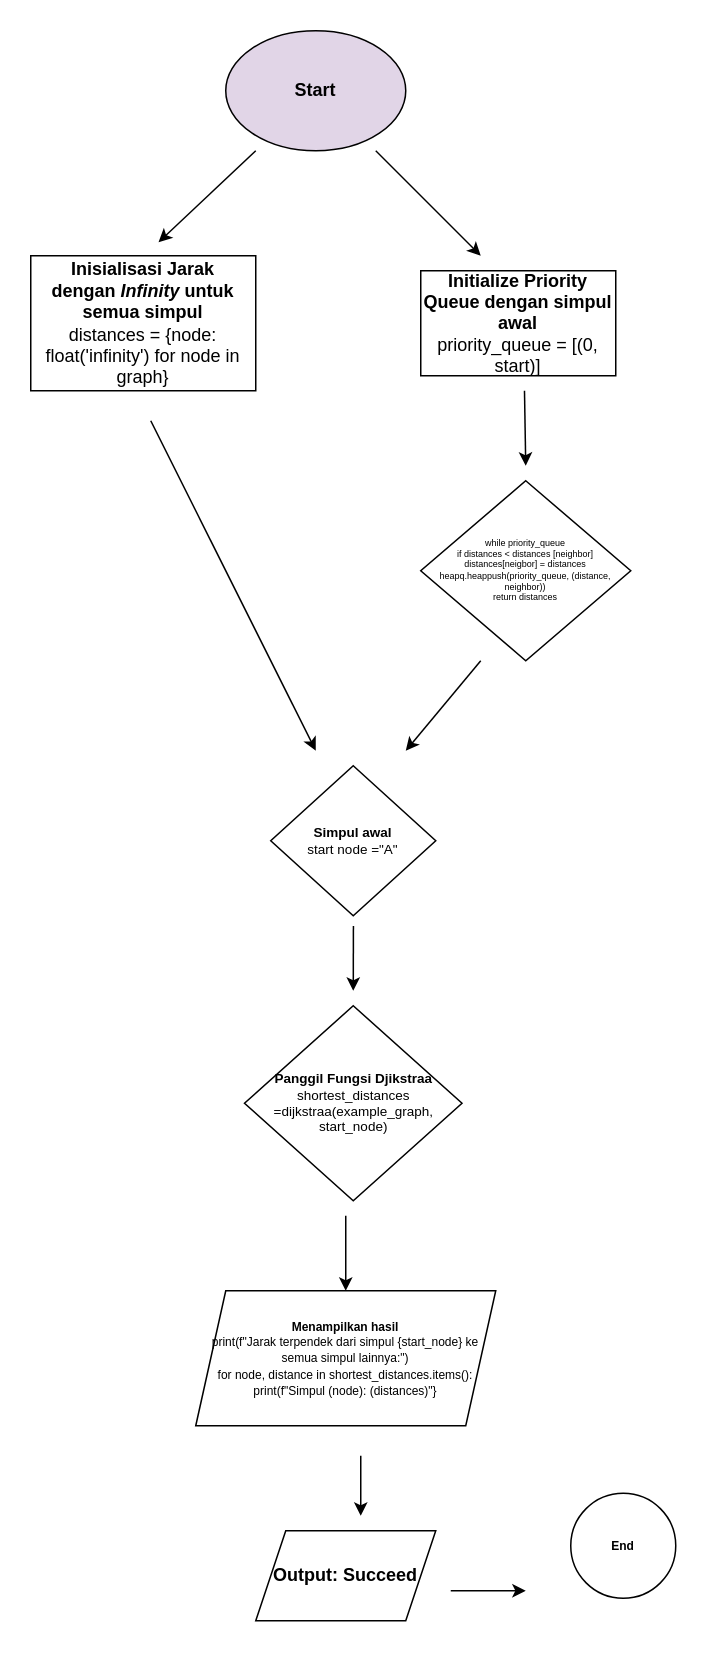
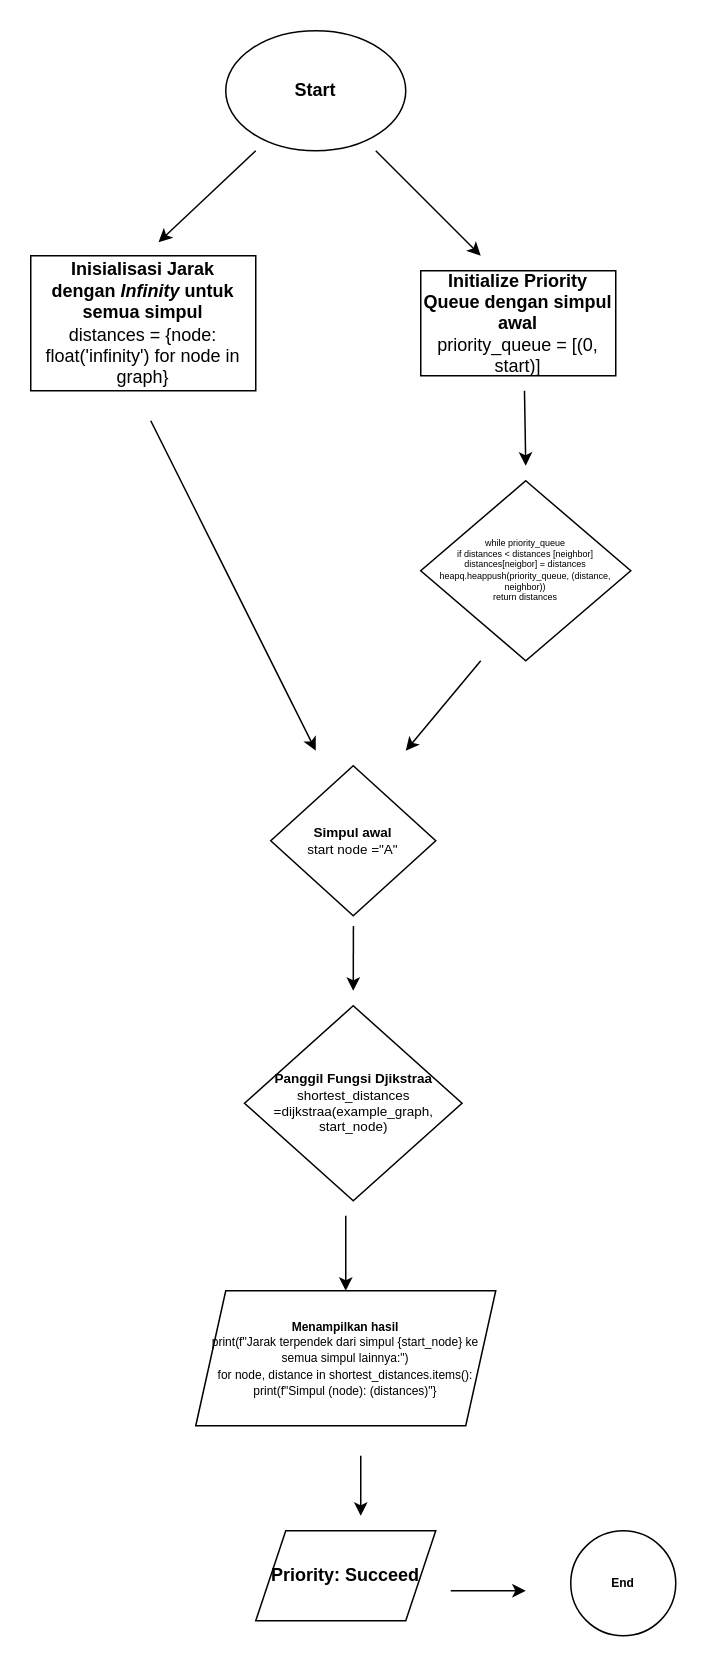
  <mxCell id="0" />
  <mxCell id="1" parent="0" />
- <mxCell id="2" value="&lt;b&gt;Start&lt;/b&gt;" style="ellipse;whiteSpace=wrap;html=1;fillColor=#e1d5e7;" parent="1" vertex="1"><mxGeometry x="150" y="20" width="120" height="80" as="geometry" /></mxCell>
+ <mxCell id="2" value="&lt;b&gt;Start&lt;/b&gt;" style="ellipse;whiteSpace=wrap;html=1;" parent="1" vertex="1"><mxGeometry x="150" y="20" width="120" height="80" as="geometry" /></mxCell>
  <mxCell id="3" value="" style="endArrow=classic;html=1;entryX=0.568;entryY=-0.1;entryDx=0;entryDy=0;entryPerimeter=0;" parent="1" target="4" edge="1"><mxGeometry width="50" height="50" relative="1" as="geometry"><mxPoint x="170" y="100" as="sourcePoint" /><mxPoint x="210" y="170" as="targetPoint" /><Array as="points" /></mxGeometry></mxCell>
  <mxCell id="4" value="&lt;b&gt;Inisialisasi Jarak dengan&lt;i&gt;&amp;nbsp;Infinity &lt;/i&gt;untuk semua simpul&lt;/b&gt;&lt;br&gt;distances = {node: float('infinity') for node in graph}" style="rounded=0;whiteSpace=wrap;html=1;" parent="1" vertex="1"><mxGeometry x="20" y="170" width="150" height="90" as="geometry" /></mxCell>
  <mxCell id="5" value="" style="endArrow=classic;html=1;" parent="1" edge="1"><mxGeometry width="50" height="50" relative="1" as="geometry"><mxPoint x="250" y="100" as="sourcePoint" /><mxPoint x="320" y="170" as="targetPoint" /><Array as="points" /></mxGeometry></mxCell>
  <mxCell id="6" value="&lt;b&gt;Initialize Priority Queue dengan simpul awal&lt;/b&gt;&lt;br&gt;priority_queue = [(0, start)]" style="rounded=0;whiteSpace=wrap;html=1;" parent="1" vertex="1"><mxGeometry x="280" y="180" width="130" height="70" as="geometry" /></mxCell>
  <mxCell id="7" value="" style="endArrow=classic;html=1;exitX=0.532;exitY=1.143;exitDx=0;exitDy=0;exitPerimeter=0;" parent="1" source="6" edge="1"><mxGeometry width="50" height="50" relative="1" as="geometry"><mxPoint x="180" y="290" as="sourcePoint" /><mxPoint x="350" y="310" as="targetPoint" /><Array as="points" /></mxGeometry></mxCell>
  <mxCell id="8" value="while priority_queue&lt;br&gt;if distances &amp;lt; distances [neighbor]&lt;br&gt;distances[neigbor] = distances&lt;br&gt;heapq.heappush(priority_queue, (distance, neighbor))&lt;br&gt;return distances" style="rhombus;whiteSpace=wrap;html=1;fontSize=6;" parent="1" vertex="1"><mxGeometry x="280" y="320" width="140" height="120" as="geometry" /></mxCell>
  <mxCell id="9" value="&lt;font style=&quot;font-size: 9px;&quot;&gt;&lt;b&gt;Simpul awal&lt;/b&gt;&lt;br&gt;start node =&quot;A&quot;&lt;br&gt;&lt;/font&gt;" style="rhombus;whiteSpace=wrap;html=1;fontSize=6;" parent="1" vertex="1"><mxGeometry x="180" y="510" width="110" height="100" as="geometry" /></mxCell>
  <mxCell id="10" value="" style="endArrow=classic;html=1;fontSize=6;" parent="1" edge="1"><mxGeometry width="50" height="50" relative="1" as="geometry"><mxPoint x="100" y="280" as="sourcePoint" /><mxPoint x="210" y="500" as="targetPoint" /></mxGeometry></mxCell>
  <mxCell id="11" value="" style="endArrow=classic;html=1;fontSize=6;" parent="1" edge="1"><mxGeometry width="50" height="50" relative="1" as="geometry"><mxPoint x="320" y="440" as="sourcePoint" /><mxPoint x="270" y="500" as="targetPoint" /></mxGeometry></mxCell>
  <mxCell id="12" value="&lt;b&gt;Panggil Fungsi Djikstraa&lt;/b&gt;&lt;br&gt;shortest_distances =dijkstraa(example_graph, start_node)" style="rhombus;whiteSpace=wrap;html=1;fontSize=9;" parent="1" vertex="1"><mxGeometry x="162.5" y="670" width="145" height="130" as="geometry" /></mxCell>
  <mxCell id="13" value="" style="endArrow=classic;html=1;fontSize=9;exitX=0.501;exitY=1.068;exitDx=0;exitDy=0;exitPerimeter=0;" parent="1" source="9" edge="1"><mxGeometry width="50" height="50" relative="1" as="geometry"><mxPoint x="240" y="620" as="sourcePoint" /><mxPoint x="235" y="660" as="targetPoint" /></mxGeometry></mxCell>
  <mxCell id="14" value="" style="endArrow=classic;html=1;fontSize=9;" parent="1" target="15" edge="1"><mxGeometry width="50" height="50" relative="1" as="geometry"><mxPoint x="230" y="810" as="sourcePoint" /><mxPoint x="230" y="870" as="targetPoint" /></mxGeometry></mxCell>
  <mxCell id="15" value="&lt;font style=&quot;font-size: 8px;&quot;&gt;&lt;b&gt;Menampilkan hasil&lt;/b&gt;&lt;br&gt;print(f&quot;Jarak terpendek dari simpul {start_node} ke semua simpul lainnya:&quot;)&lt;br&gt;for node, distance in shortest_distances.items():&lt;br&gt;print(f&quot;Simpul (node): (distances)&quot;}&lt;/font&gt;" style="shape=parallelogram;perimeter=parallelogramPerimeter;whiteSpace=wrap;html=1;fixedSize=1;fontSize=9;" parent="1" vertex="1"><mxGeometry x="130" y="860" width="200" height="90" as="geometry" /></mxCell>
  <mxCell id="16" value="" style="endArrow=classic;html=1;fontSize=8;" parent="1" edge="1"><mxGeometry width="50" height="50" relative="1" as="geometry"><mxPoint x="240" y="970" as="sourcePoint" /><mxPoint x="240" y="1010" as="targetPoint" /></mxGeometry></mxCell>
  <mxCell id="17" value="" style="endArrow=classic;html=1;fontSize=8;" parent="1" edge="1"><mxGeometry width="50" height="50" relative="1" as="geometry"><mxPoint x="300" y="1060" as="sourcePoint" /><mxPoint x="350" y="1060" as="targetPoint" /></mxGeometry></mxCell>
- <mxCell id="18" value="&lt;b&gt;End&lt;/b&gt;" style="ellipse;whiteSpace=wrap;html=1;aspect=fixed;fontSize=8;" parent="1" vertex="1"><mxGeometry x="380" y="995" width="70" height="70" as="geometry" /></mxCell>
- <mxCell id="19" value="&lt;b&gt;Output: Succeed&lt;/b&gt;" style="shape=parallelogram;perimeter=parallelogramPerimeter;whiteSpace=wrap;html=1;fixedSize=1;" parent="1" vertex="1"><mxGeometry x="170" y="1020" width="120" height="60" as="geometry" /></mxCell>
+ <mxCell id="18" value="&lt;b&gt;End&lt;/b&gt;" style="ellipse;whiteSpace=wrap;html=1;aspect=fixed;fontSize=8;" parent="1" vertex="1"><mxGeometry x="380" y="1020" width="70" height="70" as="geometry" /></mxCell>
+ <mxCell id="19" value="&lt;b&gt;Priority: Succeed&lt;/b&gt;" style="shape=parallelogram;perimeter=parallelogramPerimeter;whiteSpace=wrap;html=1;fixedSize=1;" parent="1" vertex="1"><mxGeometry x="170" y="1020" width="120" height="60" as="geometry" /></mxCell>
